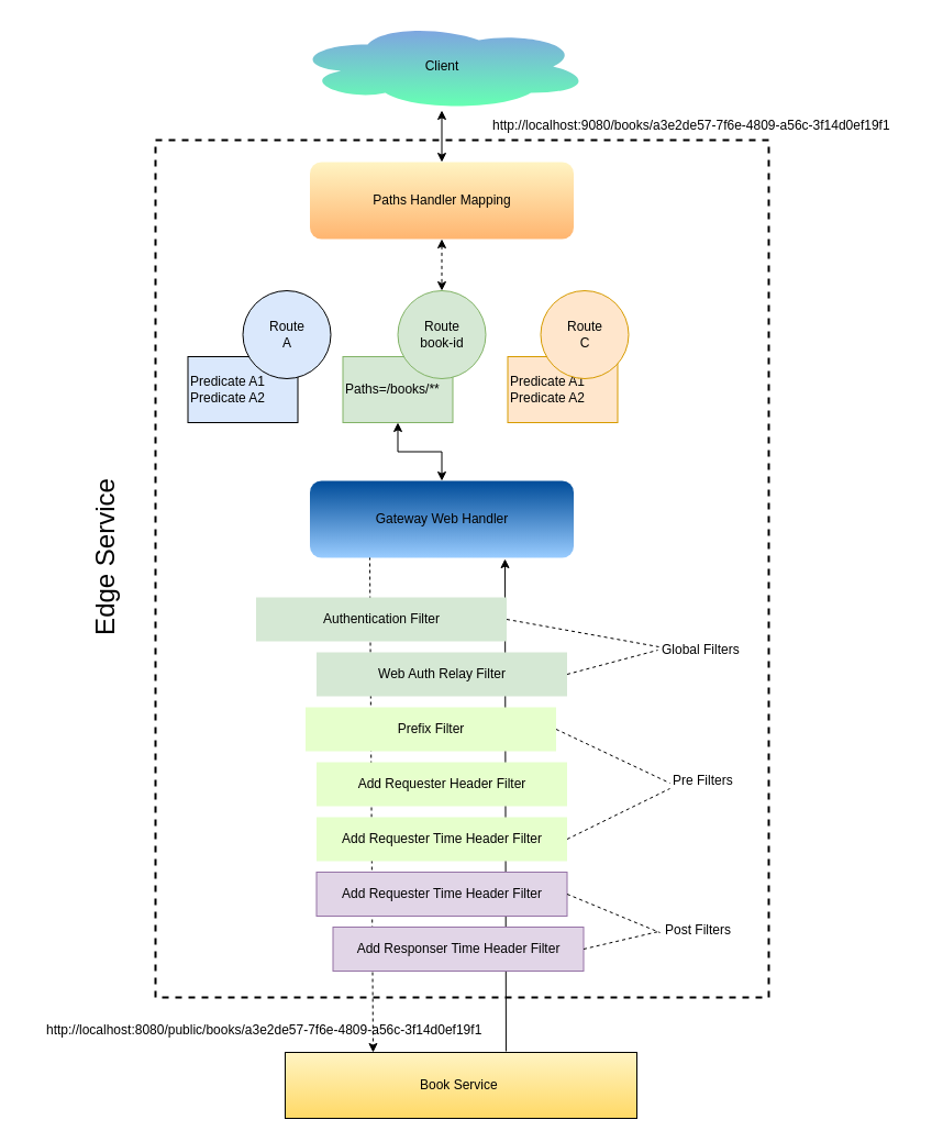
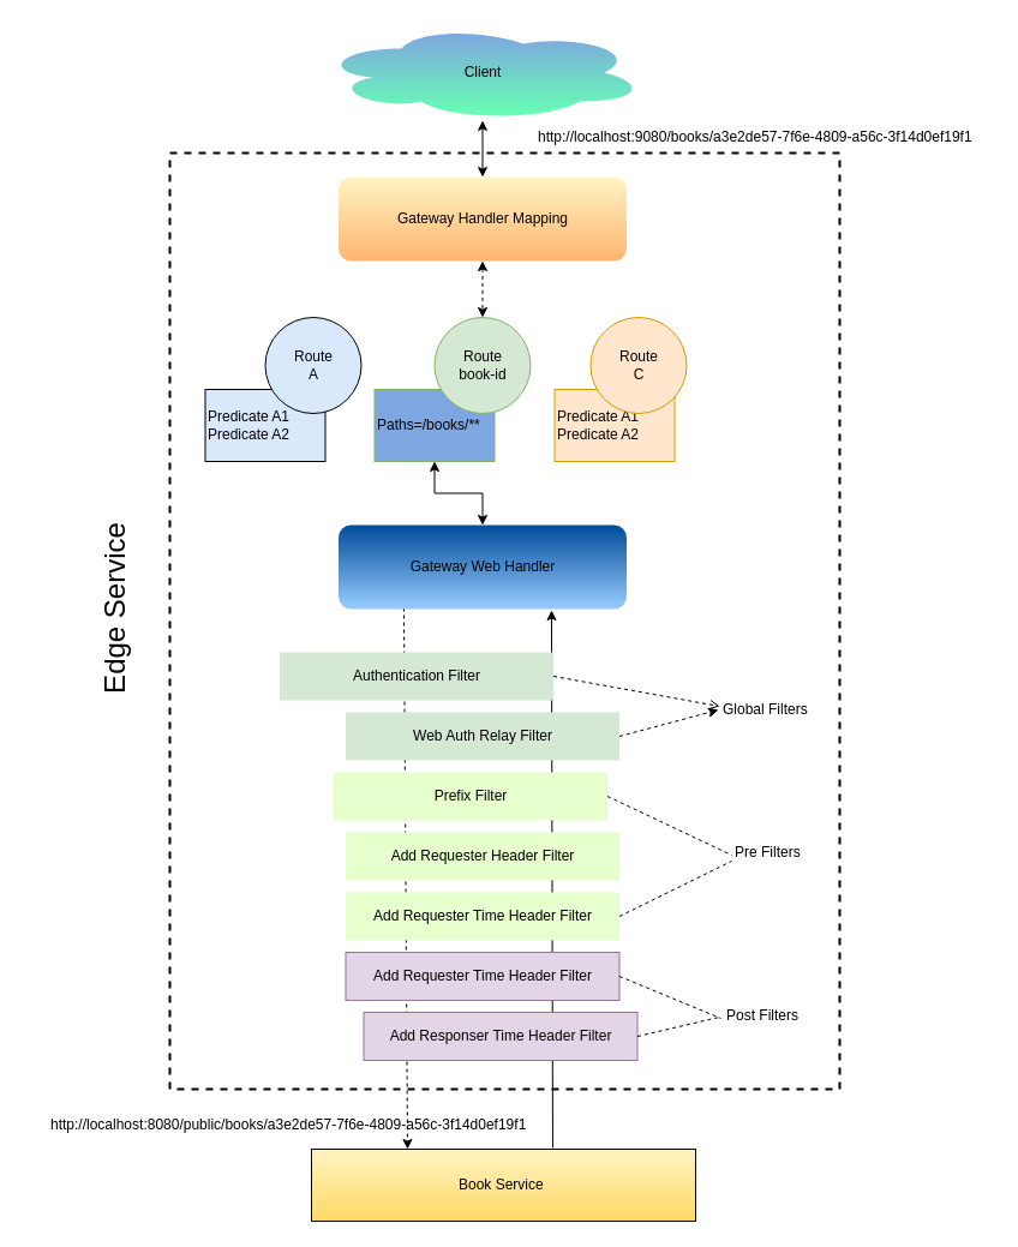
  <mxCell id="0" />
  <mxCell id="1" parent="0" />
  <mxCell id="2" value="" style="rounded=0;whiteSpace=wrap;html=1;strokeColor=#000000;strokeWidth=2;fillColor=none;gradientColor=#FFD966;dashed=1;" vertex="1" parent="1"><mxGeometry x="141" y="127" width="558" height="780" as="geometry" /></mxCell>
  <mxCell id="3" value="" style="endArrow=none;html=1;startArrow=classic;startFill=1;endFill=0;entryX=0.628;entryY=-0.017;entryDx=0;entryDy=0;entryPerimeter=0;" edge="1" parent="1" target="24"><mxGeometry width="50" height="50" relative="1" as="geometry"><mxPoint x="459" y="508" as="sourcePoint" /><mxPoint x="459" y="927" as="targetPoint" /></mxGeometry></mxCell>
  <mxCell id="4" value="" style="endArrow=classic;html=1;exitX=0.227;exitY=0.986;exitDx=0;exitDy=0;exitPerimeter=0;entryX=0.25;entryY=0;entryDx=0;entryDy=0;dashed=1;" edge="1" parent="1" source="16" target="24"><mxGeometry width="50" height="50" relative="1" as="geometry"><mxPoint x="169" y="957" as="sourcePoint" /><mxPoint x="339" y="927" as="targetPoint" /></mxGeometry></mxCell>
  <mxCell id="5" style="edgeStyle=orthogonalEdgeStyle;rounded=0;orthogonalLoop=1;jettySize=auto;html=1;entryX=0.5;entryY=0;entryDx=0;entryDy=0;startArrow=classic;startFill=1;dashed=1;" edge="1" parent="1" source="6" target="11"><mxGeometry relative="1" as="geometry" /></mxCell>
- <mxCell id="6" value="Paths Handler Mapping" style="rounded=1;whiteSpace=wrap;html=1;fillColor=#FFF4C3;strokeColor=none;gradientColor=#FFB570;" vertex="1" parent="1"><mxGeometry x="281.5" y="147" width="240" height="70" as="geometry" /></mxCell>
+ <mxCell id="6" value="Gateway Handler Mapping" style="rounded=1;whiteSpace=wrap;html=1;fillColor=#FFF4C3;strokeColor=none;gradientColor=#FFB570;" vertex="1" parent="1"><mxGeometry x="281.5" y="147" width="240" height="70" as="geometry" /></mxCell>
  <mxCell id="7" value="Predicate A1&lt;br&gt;Predicate A2" style="rounded=0;whiteSpace=wrap;html=1;align=left;fillColor=#dae8fc;strokeColor=#000000;" vertex="1" parent="1"><mxGeometry x="170.5" y="324" width="100" height="60" as="geometry" /></mxCell>
  <mxCell id="8" value="Route &lt;br&gt;A" style="ellipse;whiteSpace=wrap;html=1;aspect=fixed;fillColor=#dae8fc;strokeColor=#000000;gradientColor=none;" vertex="1" parent="1"><mxGeometry x="220.5" y="264" width="80" height="80" as="geometry" /></mxCell>
  <mxCell id="9" style="edgeStyle=orthogonalEdgeStyle;rounded=0;orthogonalLoop=1;jettySize=auto;html=1;startArrow=classic;startFill=1;" edge="1" parent="1" source="10" target="16"><mxGeometry relative="1" as="geometry" /></mxCell>
- <mxCell id="10" value="Paths=/books/**" style="rounded=0;whiteSpace=wrap;html=1;align=left;fillColor=#d5e8d4;strokeColor=#82b366;" vertex="1" parent="1"><mxGeometry x="311.5" y="324" width="100" height="60" as="geometry" /></mxCell>
+ <mxCell id="10" value="Paths=/books/**" style="rounded=0;whiteSpace=wrap;html=1;align=left;fillColor=#7ea6e0;strokeColor=#82b366;" vertex="1" parent="1"><mxGeometry x="311.5" y="324" width="100" height="60" as="geometry" /></mxCell>
  <mxCell id="11" value="Route&lt;br&gt;book-id" style="ellipse;whiteSpace=wrap;html=1;aspect=fixed;fillColor=#d5e8d4;strokeColor=#82b366;" vertex="1" parent="1"><mxGeometry x="361.5" y="264" width="80" height="80" as="geometry" /></mxCell>
  <mxCell id="12" value="Predicate A1&lt;br&gt;Predicate A2" style="rounded=0;whiteSpace=wrap;html=1;align=left;fillColor=#ffe6cc;strokeColor=#d79b00;" vertex="1" parent="1"><mxGeometry x="461.5" y="324" width="100" height="60" as="geometry" /></mxCell>
  <mxCell id="13" value="Route&lt;br&gt;C" style="ellipse;whiteSpace=wrap;html=1;aspect=fixed;fillColor=#ffe6cc;strokeColor=#d79b00;" vertex="1" parent="1"><mxGeometry x="491.5" y="264" width="80" height="80" as="geometry" /></mxCell>
  <mxCell id="14" style="edgeStyle=orthogonalEdgeStyle;rounded=0;orthogonalLoop=1;jettySize=auto;html=1;startArrow=classic;startFill=1;" edge="1" parent="1" source="15" target="6"><mxGeometry relative="1" as="geometry" /></mxCell>
  <mxCell id="15" value="Client" style="ellipse;shape=cloud;whiteSpace=wrap;html=1;strokeColor=none;fillColor=#7EA6E0;gradientColor=#66FFB3;" vertex="1" parent="1"><mxGeometry x="266.5" y="20" width="270" height="80" as="geometry" /></mxCell>
  <mxCell id="16" value="Gateway Web Handler" style="rounded=1;whiteSpace=wrap;html=1;fillColor=#004C99;strokeColor=none;gradientColor=#99CCFF;" vertex="1" parent="1"><mxGeometry x="281.5" y="437" width="240" height="70" as="geometry" /></mxCell>
  <mxCell id="17" value="Authentication Filter" style="rounded=0;whiteSpace=wrap;html=1;strokeColor=none;fillColor=#D5E8D4;" vertex="1" parent="1"><mxGeometry x="232.5" y="543" width="228" height="40" as="geometry" /></mxCell>
  <mxCell id="18" value="Web Auth Relay Filter" style="rounded=0;whiteSpace=wrap;html=1;strokeColor=none;fillColor=#D5E8D4;" vertex="1" parent="1"><mxGeometry x="287.5" y="593" width="228" height="40" as="geometry" /></mxCell>
  <mxCell id="19" value="Prefix Filter" style="rounded=0;whiteSpace=wrap;html=1;strokeColor=none;fillColor=#E6FFCC;" vertex="1" parent="1"><mxGeometry x="277.5" y="643" width="228" height="40" as="geometry" /></mxCell>
  <mxCell id="20" value="Add Requester Header Filter" style="rounded=0;whiteSpace=wrap;html=1;strokeColor=none;fillColor=#E6FFCC;" vertex="1" parent="1"><mxGeometry x="287.5" y="693" width="228" height="40" as="geometry" /></mxCell>
  <mxCell id="21" value="Add Requester Time Header Filter" style="rounded=0;whiteSpace=wrap;html=1;strokeColor=none;fillColor=#E6FFCC;" vertex="1" parent="1"><mxGeometry x="287.5" y="743" width="228" height="40" as="geometry" /></mxCell>
  <mxCell id="22" value="Add Requester Time Header Filter" style="rounded=0;whiteSpace=wrap;html=1;strokeColor=#9673a6;fillColor=#e1d5e7;" vertex="1" parent="1"><mxGeometry x="287.5" y="793" width="228" height="40" as="geometry" /></mxCell>
  <mxCell id="23" value="Add Responser Time Header Filter" style="rounded=0;whiteSpace=wrap;html=1;strokeColor=#9673a6;fillColor=#e1d5e7;" vertex="1" parent="1"><mxGeometry x="302.5" y="843" width="228" height="40" as="geometry" /></mxCell>
  <mxCell id="24" value="Book Service&amp;nbsp;" style="whiteSpace=wrap;html=1;strokeColor=#000000;fillColor=#FFF4C3;gradientColor=#FFD966;rounded=0;" vertex="1" parent="1"><mxGeometry x="259" y="957" width="320" height="60" as="geometry" /></mxCell>
  <mxCell id="25" value="Global Filters" style="text;html=1;resizable=0;points=[];autosize=1;align=left;verticalAlign=top;spacingTop=-4;" vertex="1" parent="1"><mxGeometry x="600" y="581" width="90" height="20" as="geometry" /></mxCell>
  <mxCell id="26" value="Pre Filters" style="text;html=1;resizable=0;points=[];autosize=1;align=left;verticalAlign=top;spacingTop=-4;" vertex="1" parent="1"><mxGeometry x="610" y="700" width="70" height="20" as="geometry" /></mxCell>
  <mxCell id="27" value="Post Filters" style="text;html=1;resizable=0;points=[];autosize=1;align=left;verticalAlign=top;spacingTop=-4;" vertex="1" parent="1"><mxGeometry x="603" y="836" width="80" height="20" as="geometry" /></mxCell>
  <mxCell id="28" value="http://localhost:9080/books/a3e2de57-7f6e-4809-a56c-3f14d0ef19f1" style="text;html=1;resizable=0;points=[];autosize=1;align=left;verticalAlign=top;spacingTop=-4;" vertex="1" parent="1"><mxGeometry x="446" y="104" width="380" height="20" as="geometry" /></mxCell>
  <mxCell id="29" value="&lt;font style=&quot;font-size: 24px&quot;&gt;Edge Service&lt;/font&gt;" style="text;html=1;strokeColor=none;fillColor=none;align=center;verticalAlign=middle;whiteSpace=wrap;rounded=0;dashed=1;rotation=-90;" vertex="1" parent="1"><mxGeometry x="20.5" y="497" width="150" height="20" as="geometry" /></mxCell>
  <mxCell id="30" value="http://localhost:8080/public/books/a3e2de57-7f6e-4809-a56c-3f14d0ef19f1" style="text;html=1;resizable=0;points=[];autosize=1;align=left;verticalAlign=top;spacingTop=-4;" vertex="1" parent="1"><mxGeometry x="40" y="927" width="410" height="20" as="geometry" /></mxCell>
- <mxCell id="31" value="" style="endArrow=none;dashed=1;html=1;exitX=1;exitY=0.5;exitDx=0;exitDy=0;entryX=-0.011;entryY=0.35;entryDx=0;entryDy=0;entryPerimeter=0;" edge="1" parent="1" source="17" target="25"><mxGeometry width="50" height="50" relative="1" as="geometry"><mxPoint x="549" y="597" as="sourcePoint" /><mxPoint x="599" y="547" as="targetPoint" /></mxGeometry></mxCell>
- <mxCell id="32" value="" style="endArrow=none;dashed=1;html=1;exitX=1;exitY=0.5;exitDx=0;exitDy=0;entryX=-0.022;entryY=0.5;entryDx=0;entryDy=0;entryPerimeter=0;" edge="1" parent="1" source="18" target="25"><mxGeometry width="50" height="50" relative="1" as="geometry"><mxPoint x="569" y="687" as="sourcePoint" /><mxPoint x="619" y="637" as="targetPoint" /></mxGeometry></mxCell>
+ <mxCell id="31" value="" style="endArrow=open;dashed=1;html=1;exitX=1;exitY=0.5;exitDx=0;exitDy=0;entryX=-0.011;entryY=0.35;entryDx=0;entryDy=0;entryPerimeter=0;" edge="1" parent="1" source="17" target="25"><mxGeometry width="50" height="50" relative="1" as="geometry"><mxPoint x="549" y="597" as="sourcePoint" /><mxPoint x="599" y="547" as="targetPoint" /></mxGeometry></mxCell>
+ <mxCell id="32" value="" style="endArrow=classic;dashed=1;html=1;exitX=1;exitY=0.5;exitDx=0;exitDy=0;entryX=-0.022;entryY=0.5;entryDx=0;entryDy=0;entryPerimeter=0;" edge="1" parent="1" source="18" target="25"><mxGeometry width="50" height="50" relative="1" as="geometry"><mxPoint x="569" y="687" as="sourcePoint" /><mxPoint x="619" y="637" as="targetPoint" /></mxGeometry></mxCell>
  <mxCell id="33" value="" style="endArrow=none;dashed=1;html=1;exitX=1;exitY=0.5;exitDx=0;exitDy=0;entryX=-0.014;entryY=0.6;entryDx=0;entryDy=0;entryPerimeter=0;" edge="1" parent="1" source="19" target="26"><mxGeometry width="50" height="50" relative="1" as="geometry"><mxPoint x="549" y="717" as="sourcePoint" /><mxPoint x="599" y="667" as="targetPoint" /></mxGeometry></mxCell>
  <mxCell id="34" value="" style="endArrow=none;dashed=1;html=1;exitX=1;exitY=0.5;exitDx=0;exitDy=0;" edge="1" parent="1" source="21"><mxGeometry width="50" height="50" relative="1" as="geometry"><mxPoint x="549" y="807" as="sourcePoint" /><mxPoint x="609" y="717" as="targetPoint" /></mxGeometry></mxCell>
  <mxCell id="35" value="" style="endArrow=none;dashed=1;html=1;exitX=1;exitY=0.5;exitDx=0;exitDy=0;entryX=-0.037;entryY=0.6;entryDx=0;entryDy=0;entryPerimeter=0;" edge="1" parent="1" source="22" target="27"><mxGeometry width="50" height="50" relative="1" as="geometry"><mxPoint x="639" y="837" as="sourcePoint" /><mxPoint x="689" y="787" as="targetPoint" /></mxGeometry></mxCell>
  <mxCell id="36" value="" style="endArrow=none;dashed=1;html=1;exitX=1;exitY=0.5;exitDx=0;exitDy=0;" edge="1" parent="1" source="23"><mxGeometry width="50" height="50" relative="1" as="geometry"><mxPoint x="539" y="897" as="sourcePoint" /><mxPoint x="599" y="847" as="targetPoint" /></mxGeometry></mxCell>
